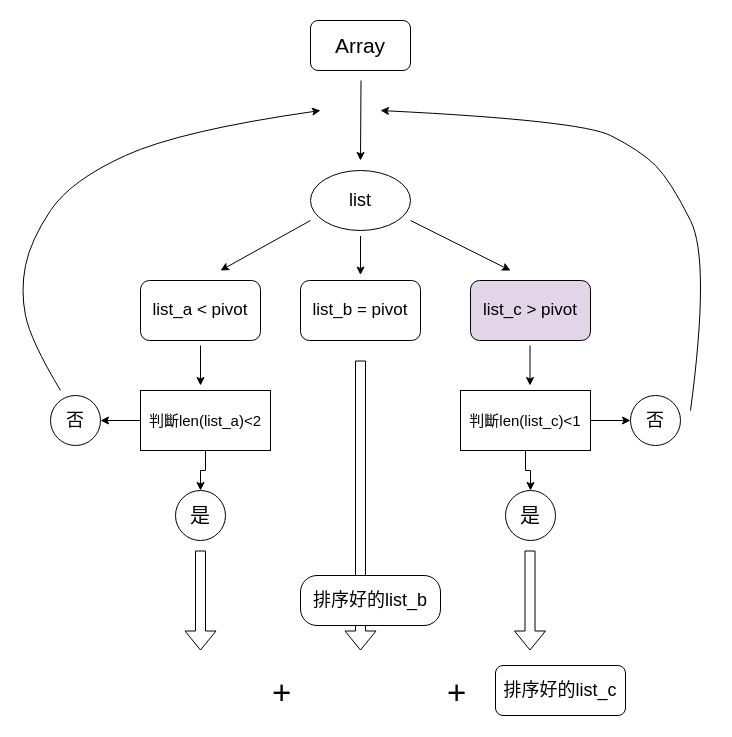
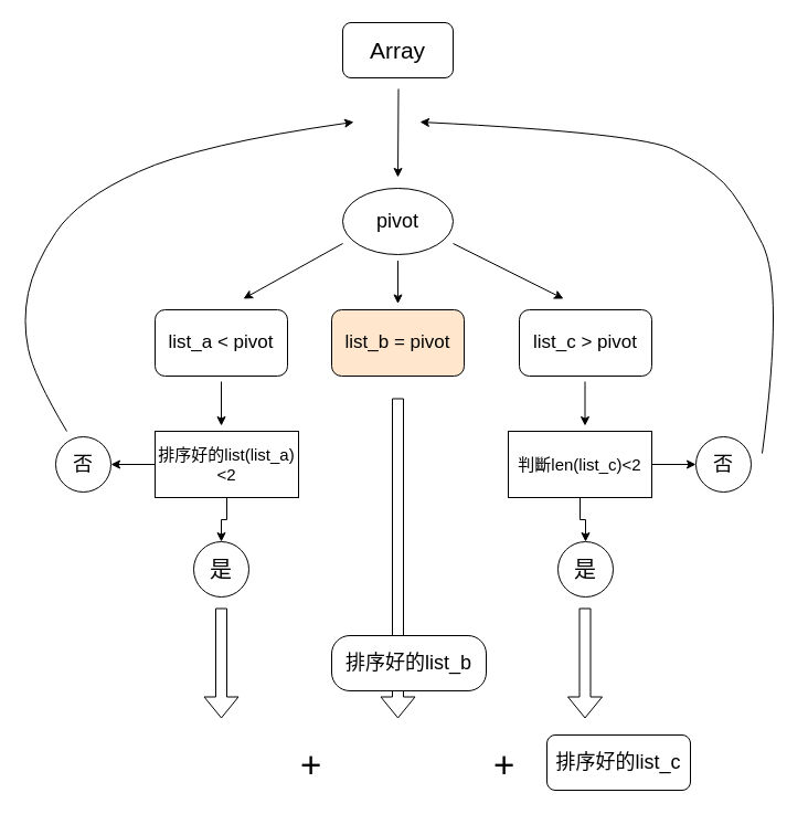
  <mxCell id="0" />
  <mxCell id="1" parent="0" />
  <mxCell id="2" value="&lt;font style=&quot;font-size: 21px&quot;&gt;Array&lt;/font&gt;" style="rounded=1;whiteSpace=wrap;html=1;" vertex="1" parent="1"><mxGeometry x="310" y="20" width="100" height="50" as="geometry" /></mxCell>
  <mxCell id="3" value="" style="endArrow=classic;html=1;" edge="1" parent="1"><mxGeometry width="50" height="50" relative="1" as="geometry"><mxPoint x="360.5" y="80" as="sourcePoint" /><mxPoint x="360" y="160" as="targetPoint" /></mxGeometry></mxCell>
- <mxCell id="4" value="&lt;font style=&quot;font-size: 18px&quot;&gt;list&lt;/font&gt;" style="ellipse;whiteSpace=wrap;html=1;" vertex="1" parent="1"><mxGeometry x="310" y="170" width="100" height="60" as="geometry" /></mxCell>
+ <mxCell id="4" value="&lt;font style=&quot;font-size: 18px&quot;&gt;pivot&lt;/font&gt;" style="ellipse;whiteSpace=wrap;html=1;" vertex="1" parent="1"><mxGeometry x="310" y="170" width="100" height="60" as="geometry" /></mxCell>
  <mxCell id="5" value="&lt;font style=&quot;font-size: 17px&quot;&gt;list_a &amp;lt; pivot&lt;/font&gt;" style="rounded=1;whiteSpace=wrap;html=1;" vertex="1" parent="1"><mxGeometry x="140" y="280" width="120" height="60" as="geometry" /></mxCell>
- <mxCell id="6" value="&lt;font style=&quot;font-size: 17px&quot;&gt;list_c &amp;gt; pivot&lt;/font&gt;" style="rounded=1;whiteSpace=wrap;html=1;fillColor=#e1d5e7;" vertex="1" parent="1"><mxGeometry x="470" y="280" width="120" height="60" as="geometry" /></mxCell>
+ <mxCell id="6" value="&lt;font style=&quot;font-size: 17px&quot;&gt;list_c &amp;gt; pivot&lt;/font&gt;" style="rounded=1;whiteSpace=wrap;html=1;" vertex="1" parent="1"><mxGeometry x="470" y="280" width="120" height="60" as="geometry" /></mxCell>
  <mxCell id="7" value="" style="endArrow=classic;html=1;" edge="1" parent="1"><mxGeometry width="50" height="50" relative="1" as="geometry"><mxPoint x="310" y="220" as="sourcePoint" /><mxPoint x="220" y="270" as="targetPoint" /></mxGeometry></mxCell>
  <mxCell id="8" value="" style="endArrow=classic;html=1;" edge="1" parent="1"><mxGeometry width="50" height="50" relative="1" as="geometry"><mxPoint x="410" y="220" as="sourcePoint" /><mxPoint x="510" y="270" as="targetPoint" /></mxGeometry></mxCell>
- <mxCell id="9" value="&lt;font style=&quot;font-size: 17px&quot;&gt;list_b = pivot&lt;/font&gt;" style="rounded=1;whiteSpace=wrap;html=1;" vertex="1" parent="1"><mxGeometry x="300" y="280" width="120" height="60" as="geometry" /></mxCell>
+ <mxCell id="9" value="&lt;font style=&quot;font-size: 17px&quot;&gt;list_b = pivot&lt;/font&gt;" style="rounded=1;whiteSpace=wrap;html=1;fillColor=#ffe6cc;" vertex="1" parent="1"><mxGeometry x="300" y="280" width="120" height="60" as="geometry" /></mxCell>
  <mxCell id="10" value="" style="endArrow=classic;html=1;" edge="1" parent="1"><mxGeometry width="50" height="50" relative="1" as="geometry"><mxPoint x="360" y="235.5" as="sourcePoint" /><mxPoint x="360" y="274.5" as="targetPoint" /><Array as="points"><mxPoint x="360" y="274.5" /></Array></mxGeometry></mxCell>
  <mxCell id="11" value="" style="curved=1;endArrow=classic;html=1;" edge="1" parent="1"><mxGeometry width="50" height="50" relative="1" as="geometry"><mxPoint x="60" y="390" as="sourcePoint" /><mxPoint x="320" y="110" as="targetPoint" /><Array as="points"><mxPoint x="30" y="340" /><mxPoint x="20" y="290" /><mxPoint x="30" y="240" /><mxPoint x="70" y="180" /><mxPoint x="180" y="130" /></Array></mxGeometry></mxCell>
  <mxCell id="12" value="" style="curved=1;endArrow=classic;html=1;" edge="1" parent="1"><mxGeometry width="50" height="50" relative="1" as="geometry"><mxPoint x="690" y="410" as="sourcePoint" /><mxPoint x="380" y="110" as="targetPoint" /><Array as="points"><mxPoint x="710" y="260" /><mxPoint x="670" y="180" /><mxPoint x="640" y="150" /><mxPoint x="580" y="120" /></Array></mxGeometry></mxCell>
  <mxCell id="13" value="" style="shape=flexArrow;endArrow=classic;html=1;" edge="1" parent="1"><mxGeometry width="50" height="50" relative="1" as="geometry"><mxPoint x="360" y="360" as="sourcePoint" /><mxPoint x="360" y="650" as="targetPoint" /></mxGeometry></mxCell>
  <mxCell id="14" value="" style="shape=flexArrow;endArrow=classic;html=1;" edge="1" parent="1"><mxGeometry width="50" height="50" relative="1" as="geometry"><mxPoint x="200" y="550" as="sourcePoint" /><mxPoint x="200" y="650" as="targetPoint" /></mxGeometry></mxCell>
  <mxCell id="15" value="" style="shape=flexArrow;endArrow=classic;html=1;" edge="1" parent="1"><mxGeometry width="50" height="50" relative="1" as="geometry"><mxPoint x="529.5" y="550" as="sourcePoint" /><mxPoint x="529.5" y="650" as="targetPoint" /></mxGeometry></mxCell>
  <mxCell id="16" value="" style="edgeStyle=orthogonalEdgeStyle;rounded=0;orthogonalLoop=1;jettySize=auto;html=1;" edge="1" parent="1" source="17" target="25"><mxGeometry relative="1" as="geometry" /></mxCell>
- <mxCell id="17" value="&lt;span style=&quot;font-size: 15px&quot;&gt;判斷len(list_a)&amp;lt;2&lt;/span&gt;" style="rounded=0;whiteSpace=wrap;html=1;align=center;" vertex="1" parent="1"><mxGeometry x="140" y="390" width="130" height="60" as="geometry" /></mxCell>
+ <mxCell id="17" value="&lt;span style=&quot;font-size: 15px&quot;&gt;排序好的list(list_a)&amp;lt;2&lt;/span&gt;" style="rounded=0;whiteSpace=wrap;html=1;align=center;" vertex="1" parent="1"><mxGeometry x="140" y="390" width="130" height="60" as="geometry" /></mxCell>
  <mxCell id="18" value="" style="edgeStyle=orthogonalEdgeStyle;rounded=0;orthogonalLoop=1;jettySize=auto;html=1;" edge="1" parent="1" source="20" target="27"><mxGeometry relative="1" as="geometry" /></mxCell>
  <mxCell id="19" value="" style="edgeStyle=orthogonalEdgeStyle;rounded=0;orthogonalLoop=1;jettySize=auto;html=1;" edge="1" parent="1" source="20" target="26"><mxGeometry relative="1" as="geometry" /></mxCell>
- <mxCell id="20" value="&lt;span style=&quot;font-size: 15px ; text-align: left&quot;&gt;判斷len(list_c)&amp;lt;1&lt;/span&gt;" style="rounded=0;whiteSpace=wrap;html=1;" vertex="1" parent="1"><mxGeometry x="460" y="390" width="130" height="60" as="geometry" /></mxCell>
+ <mxCell id="20" value="&lt;span style=&quot;font-size: 15px ; text-align: left&quot;&gt;判斷len(list_c)&amp;lt;2&lt;/span&gt;" style="rounded=0;whiteSpace=wrap;html=1;" vertex="1" parent="1"><mxGeometry x="460" y="390" width="130" height="60" as="geometry" /></mxCell>
  <mxCell id="21" value="" style="endArrow=classic;html=1;" edge="1" parent="1"><mxGeometry width="50" height="50" relative="1" as="geometry"><mxPoint x="200" y="345" as="sourcePoint" /><mxPoint x="200" y="385" as="targetPoint" /></mxGeometry></mxCell>
  <mxCell id="22" value="" style="endArrow=classic;html=1;" edge="1" parent="1"><mxGeometry width="50" height="50" relative="1" as="geometry"><mxPoint x="529.5" y="345" as="sourcePoint" /><mxPoint x="529.5" y="385" as="targetPoint" /></mxGeometry></mxCell>
  <mxCell id="23" value="&lt;span style=&quot;font-size: 18px&quot;&gt;否&lt;/span&gt;" style="ellipse;whiteSpace=wrap;html=1;aspect=fixed;" vertex="1" parent="1"><mxGeometry x="50" y="395" width="50" height="50" as="geometry" /></mxCell>
  <mxCell id="24" value="" style="endArrow=classic;html=1;" edge="1" parent="1"><mxGeometry width="50" height="50" relative="1" as="geometry"><mxPoint x="140" y="420" as="sourcePoint" /><mxPoint x="100" y="420" as="targetPoint" /></mxGeometry></mxCell>
  <mxCell id="25" value="&lt;span style=&quot;font-size: 20px&quot;&gt;是&lt;/span&gt;" style="ellipse;whiteSpace=wrap;html=1;aspect=fixed;" vertex="1" parent="1"><mxGeometry x="175" y="490" width="50" height="50" as="geometry" /></mxCell>
  <mxCell id="26" value="&lt;span style=&quot;font-size: 20px&quot;&gt;是&lt;/span&gt;" style="ellipse;whiteSpace=wrap;html=1;aspect=fixed;" vertex="1" parent="1"><mxGeometry x="505" y="490" width="50" height="50" as="geometry" /></mxCell>
  <mxCell id="27" value="&lt;span style=&quot;font-size: 18px&quot;&gt;否&lt;/span&gt;" style="ellipse;whiteSpace=wrap;html=1;aspect=fixed;" vertex="1" parent="1"><mxGeometry x="630" y="395" width="50" height="50" as="geometry" /></mxCell>
  <mxCell id="28" value="&lt;font style=&quot;font-size: 18px&quot;&gt;排序好的list_c&lt;/font&gt;" style="rounded=1;whiteSpace=wrap;html=1;" vertex="1" parent="1"><mxGeometry x="495" y="665" width="130" height="50" as="geometry" /></mxCell>
  <mxCell id="29" value="&lt;font style=&quot;font-size: 18px&quot;&gt;排序好的list_b&lt;/font&gt;" style="rounded=1;whiteSpace=wrap;html=1;arcSize=33;" vertex="1" parent="1"><mxGeometry x="300" y="575" width="140" height="50" as="geometry" /></mxCell>
  <mxCell id="30" value="&lt;font style=&quot;font-size: 33px&quot;&gt;+&lt;/font&gt;" style="text;html=1;resizable=0;points=[];autosize=1;align=left;verticalAlign=top;spacingTop=-4;" vertex="1" parent="1"><mxGeometry x="270" y="670" width="30" height="20" as="geometry" /></mxCell>
  <mxCell id="31" value="&lt;font style=&quot;font-size: 33px&quot;&gt;+&lt;/font&gt;" style="text;html=1;resizable=0;points=[];autosize=1;align=left;verticalAlign=top;spacingTop=-4;" vertex="1" parent="1"><mxGeometry x="445" y="670" width="30" height="20" as="geometry" /></mxCell>
